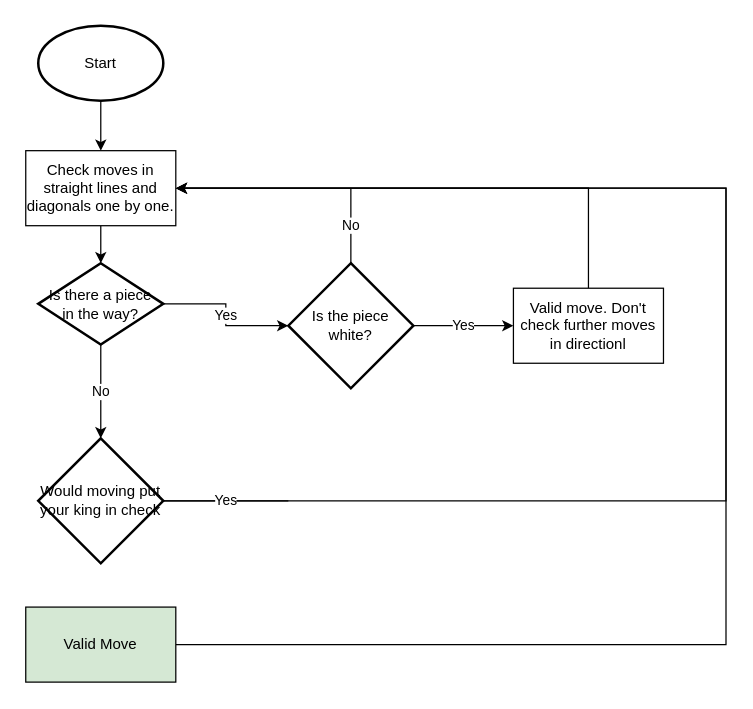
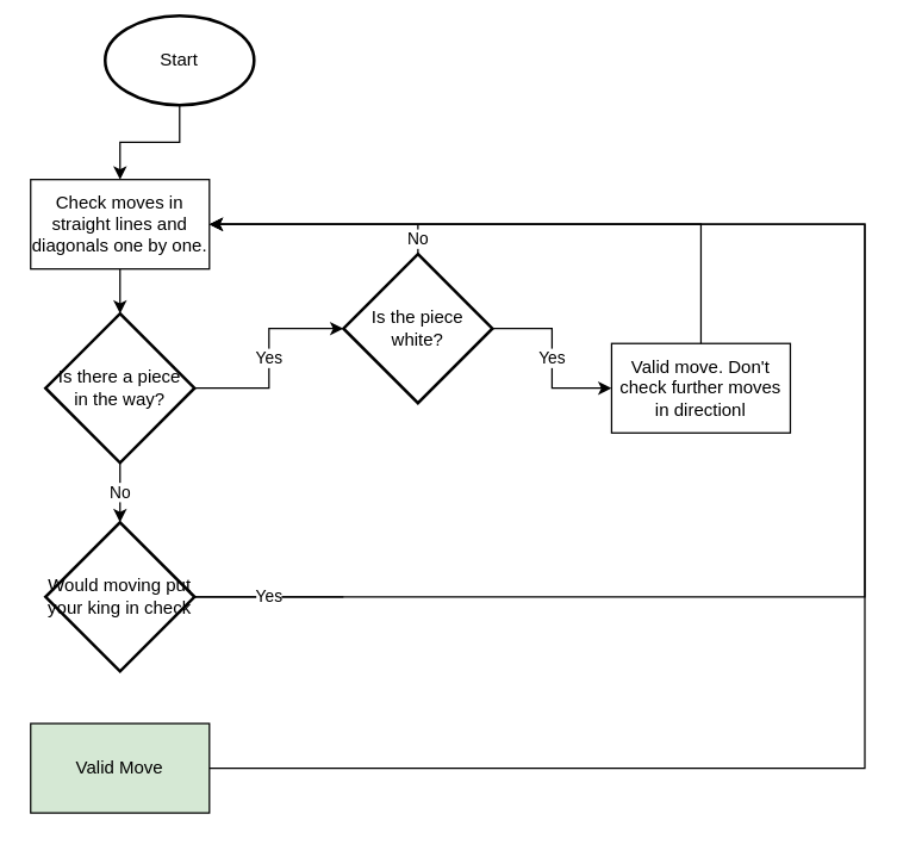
  <mxCell id="0" />
  <mxCell id="1" parent="0" />
  <mxCell id="2" style="edgeStyle=orthogonalEdgeStyle;rounded=0;orthogonalLoop=1;jettySize=auto;html=1;exitX=0.5;exitY=1;exitDx=0;exitDy=0;exitPerimeter=0;entryX=0.5;entryY=0;entryDx=0;entryDy=0;" parent="1" source="3" target="5" edge="1"><mxGeometry relative="1" as="geometry"><mxPoint x="80" y="110" as="targetPoint" /></mxGeometry></mxCell>
- <mxCell id="3" value="Start" style="strokeWidth=2;html=1;shape=mxgraph.flowchart.start_1;whiteSpace=wrap;" parent="1" vertex="1"><mxGeometry x="30" y="20" width="100" height="60" as="geometry" /></mxCell>
+ <mxCell id="3" value="Start" style="strokeWidth=2;html=1;shape=mxgraph.flowchart.start_1;whiteSpace=wrap;" parent="1" vertex="1"><mxGeometry x="70" y="10" width="100" height="60" as="geometry" /></mxCell>
  <mxCell id="4" style="edgeStyle=orthogonalEdgeStyle;rounded=0;orthogonalLoop=1;jettySize=auto;html=1;exitX=0.5;exitY=1;exitDx=0;exitDy=0;entryX=0.5;entryY=0;entryDx=0;entryDy=0;entryPerimeter=0;" parent="1" source="5" target="8" edge="1"><mxGeometry relative="1" as="geometry" /></mxCell>
  <mxCell id="5" value="Check moves in straight lines and diagonals one by one." style="rounded=0;whiteSpace=wrap;html=1;" parent="1" vertex="1"><mxGeometry x="20" y="120" width="120" height="60" as="geometry" /></mxCell>
  <mxCell id="6" value="Yes" style="edgeStyle=orthogonalEdgeStyle;rounded=0;orthogonalLoop=1;jettySize=auto;html=1;exitX=1;exitY=0.5;exitDx=0;exitDy=0;exitPerimeter=0;entryX=0;entryY=0.5;entryDx=0;entryDy=0;entryPerimeter=0;" parent="1" source="8" target="10" edge="1"><mxGeometry relative="1" as="geometry" /></mxCell>
  <mxCell id="7" value="No" style="edgeStyle=orthogonalEdgeStyle;rounded=0;orthogonalLoop=1;jettySize=auto;html=1;exitX=0.5;exitY=1;exitDx=0;exitDy=0;exitPerimeter=0;entryX=0.5;entryY=0;entryDx=0;entryDy=0;entryPerimeter=0;" parent="1" source="8" target="15" edge="1"><mxGeometry relative="1" as="geometry" /></mxCell>
- <mxCell id="8" value="Is there a piece&lt;br&gt;in the way?" style="strokeWidth=2;html=1;shape=mxgraph.flowchart.decision;whiteSpace=wrap;" parent="1" vertex="1"><mxGeometry x="30" y="210" width="100" height="65" as="geometry" /></mxCell>
+ <mxCell id="8" value="Is there a piece&lt;br&gt;in the way?" style="strokeWidth=2;html=1;shape=mxgraph.flowchart.decision;whiteSpace=wrap;" parent="1" vertex="1"><mxGeometry x="30" y="210" width="100" height="100" as="geometry" /></mxCell>
  <mxCell id="9" value="Yes" style="edgeStyle=orthogonalEdgeStyle;rounded=0;orthogonalLoop=1;jettySize=auto;html=1;exitX=1;exitY=0.5;exitDx=0;exitDy=0;exitPerimeter=0;entryX=0;entryY=0.5;entryDx=0;entryDy=0;" parent="1" source="10" target="12" edge="1"><mxGeometry relative="1" as="geometry" /></mxCell>
- <mxCell id="10" value="Is the piece&lt;br&gt;white?" style="strokeWidth=2;html=1;shape=mxgraph.flowchart.decision;whiteSpace=wrap;" parent="1" vertex="1"><mxGeometry x="230" y="210" width="100" height="100" as="geometry" /></mxCell>
+ <mxCell id="10" value="Is the piece&lt;br&gt;white?" style="strokeWidth=2;html=1;shape=mxgraph.flowchart.decision;whiteSpace=wrap;" parent="1" vertex="1"><mxGeometry x="230" y="170" width="100" height="100" as="geometry" /></mxCell>
  <mxCell id="11" style="edgeStyle=orthogonalEdgeStyle;rounded=0;orthogonalLoop=1;jettySize=auto;html=1;entryX=1;entryY=0.5;entryDx=0;entryDy=0;" parent="1" source="12" target="5" edge="1"><mxGeometry relative="1" as="geometry"><Array as="points"><mxPoint x="470" y="150" /></Array></mxGeometry></mxCell>
  <mxCell id="12" value="Valid move. Don't check further moves in directionl" style="rounded=0;whiteSpace=wrap;html=1;" parent="1" vertex="1"><mxGeometry x="410" y="230" width="120" height="60" as="geometry" /></mxCell>
  <mxCell id="13" value="No" style="endArrow=none;html=1;rounded=0;exitX=0.5;exitY=0;exitDx=0;exitDy=0;exitPerimeter=0;" parent="1" source="10" edge="1"><mxGeometry width="50" height="50" relative="1" as="geometry"><mxPoint x="290" y="340" as="sourcePoint" /><mxPoint x="280" y="150" as="targetPoint" /></mxGeometry></mxCell>
  <mxCell id="14" style="edgeStyle=orthogonalEdgeStyle;rounded=0;orthogonalLoop=1;jettySize=auto;html=1;exitX=1;exitY=0.5;exitDx=0;exitDy=0;exitPerimeter=0;entryX=1;entryY=0.5;entryDx=0;entryDy=0;" parent="1" source="15" target="5" edge="1"><mxGeometry relative="1" as="geometry"><Array as="points"><mxPoint x="580" y="400" /><mxPoint x="580" y="150" /></Array></mxGeometry></mxCell>
  <mxCell id="15" value="Would moving put your king in check" style="strokeWidth=2;html=1;shape=mxgraph.flowchart.decision;whiteSpace=wrap;" parent="1" vertex="1"><mxGeometry x="30" y="350" width="100" height="100" as="geometry" /></mxCell>
  <mxCell id="16" value="Yes" style="endArrow=none;html=1;rounded=0;exitX=1;exitY=0.5;exitDx=0;exitDy=0;exitPerimeter=0;" parent="1" source="15" edge="1"><mxGeometry width="50" height="50" relative="1" as="geometry"><mxPoint x="290" y="520" as="sourcePoint" /><mxPoint x="230" y="400" as="targetPoint" /></mxGeometry></mxCell>
  <mxCell id="17" style="edgeStyle=orthogonalEdgeStyle;rounded=0;orthogonalLoop=1;jettySize=auto;html=1;exitX=1;exitY=0.5;exitDx=0;exitDy=0;entryX=1;entryY=0.5;entryDx=0;entryDy=0;" parent="1" source="18" target="5" edge="1"><mxGeometry relative="1" as="geometry"><Array as="points"><mxPoint x="580" y="515" /><mxPoint x="580" y="150" /></Array></mxGeometry></mxCell>
  <mxCell id="18" value="Valid Move" style="rounded=0;whiteSpace=wrap;html=1;fillColor=#d5e8d4;" parent="1" vertex="1"><mxGeometry x="20" y="485" width="120" height="60" as="geometry" /></mxCell>
